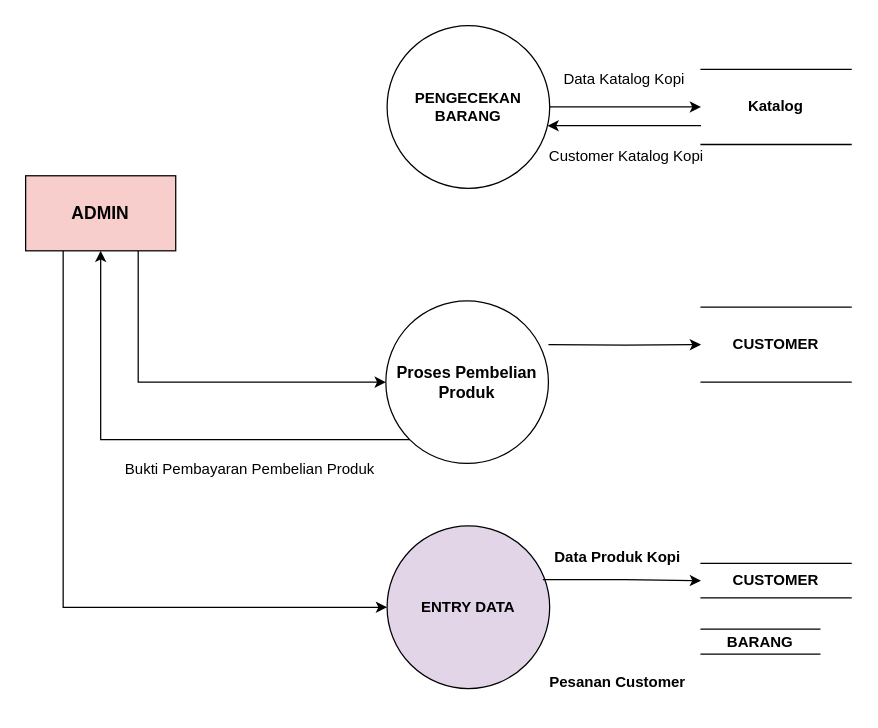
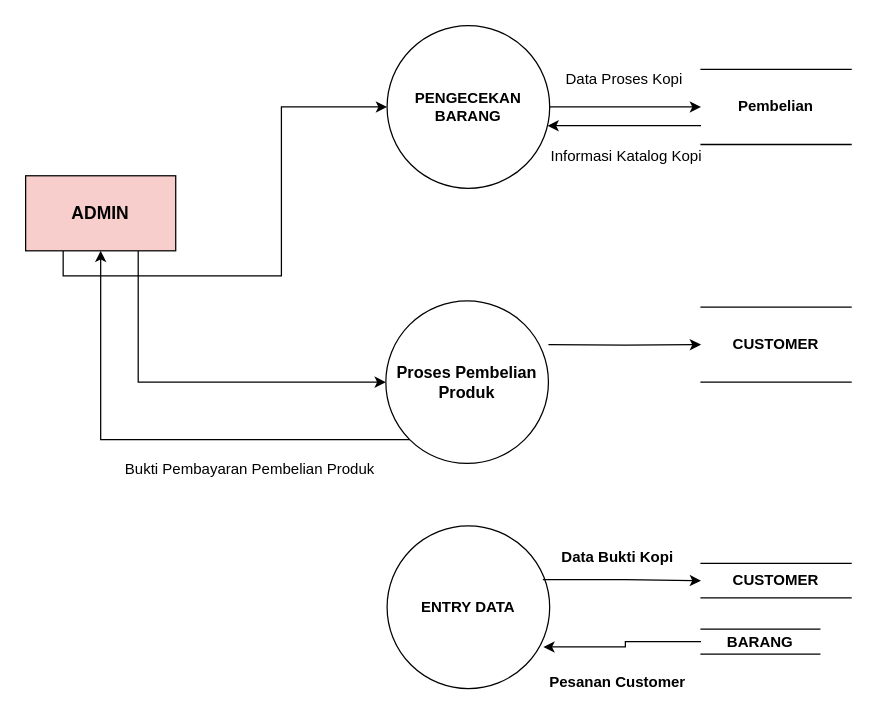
  <mxCell id="0" />
  <mxCell id="1" parent="0" />
  <mxCell id="2" style="edgeStyle=orthogonalEdgeStyle;rounded=0;orthogonalLoop=1;jettySize=auto;html=1;entryX=0;entryY=0.5;entryDx=0;entryDy=0;fillColor=#FFFFFF;" parent="1" source="3" target="12" edge="1"><mxGeometry relative="1" as="geometry" /></mxCell>
  <mxCell id="3" value="&lt;b data-sider-select-id=&quot;eaeda0c9-b2ee-43b7-84c3-138fd445ddf2&quot;&gt;&lt;font data-sider-select-id=&quot;abebd53f-fe1f-453d-8b6f-fbeaec0f2434&quot; style=&quot;font-size: 12px;&quot;&gt;PENGECEKAN BARANG&lt;/font&gt;&lt;/b&gt;" style="ellipse;whiteSpace=wrap;html=1;aspect=fixed;" parent="1" vertex="1"><mxGeometry x="309" y="20" width="130" height="130" as="geometry" /></mxCell>
  <mxCell id="4" style="edgeStyle=orthogonalEdgeStyle;rounded=0;orthogonalLoop=1;jettySize=auto;html=1;exitX=0.75;exitY=1;exitDx=0;exitDy=0;entryX=0;entryY=0.5;entryDx=0;entryDy=0;fillColor=#FFFFFF;" parent="1" source="6" target="9" edge="1"><mxGeometry relative="1" as="geometry"><Array as="points"><mxPoint x="110" y="305" /></Array></mxGeometry></mxCell>
- <mxCell id="5" style="edgeStyle=orthogonalEdgeStyle;rounded=0;orthogonalLoop=1;jettySize=auto;html=1;exitX=0.25;exitY=1;exitDx=0;exitDy=0;entryX=0;entryY=0.5;entryDx=0;entryDy=0;fillColor=#FFFFFF;" parent="1" source="6" target="10" edge="1"><mxGeometry relative="1" as="geometry" /></mxCell>
+ <mxCell id="5" style="edgeStyle=orthogonalEdgeStyle;rounded=0;orthogonalLoop=1;jettySize=auto;html=1;exitX=0.25;exitY=1;exitDx=0;exitDy=0;fillColor=#FFFFFF;" parent="1" source="6" target="3" edge="1"><mxGeometry relative="1" as="geometry" /></mxCell>
  <mxCell id="6" value="&lt;font style=&quot;font-size: 14px;&quot; data-sider-select-id=&quot;3a12a99d-9534-4ffb-b600-c2a6ed06a6dd&quot;&gt;ADMIN&lt;/font&gt;" style="rounded=0;whiteSpace=wrap;html=1;fontStyle=1;fillColor=#f8cecc;" parent="1" vertex="1"><mxGeometry x="20" y="140" width="120" height="60" as="geometry" /></mxCell>
  <mxCell id="7" style="edgeStyle=orthogonalEdgeStyle;rounded=0;orthogonalLoop=1;jettySize=auto;html=1;exitX=0;exitY=1;exitDx=0;exitDy=0;entryX=0.5;entryY=1;entryDx=0;entryDy=0;fillColor=#FFFFFF;" parent="1" source="9" target="6" edge="1"><mxGeometry relative="1" as="geometry" /></mxCell>
  <mxCell id="8" style="edgeStyle=orthogonalEdgeStyle;rounded=0;orthogonalLoop=1;jettySize=auto;html=1;exitX=1;exitY=0.5;exitDx=0;exitDy=0;fillColor=#FFFFFF;" parent="1" target="13" edge="1"><mxGeometry relative="1" as="geometry"><mxPoint x="438" y="275" as="sourcePoint" /></mxGeometry></mxCell>
  <mxCell id="9" value="&lt;b data-sider-select-id=&quot;486d82c7-722a-4921-b3d1-7e6e66d072e2&quot;&gt;&lt;font data-sider-select-id=&quot;7f97dba3-7a89-47c7-9712-6989595a2920&quot; style=&quot;font-size: 13px;&quot;&gt;Proses Pembelian Produk&lt;/font&gt;&lt;/b&gt;" style="ellipse;whiteSpace=wrap;html=1;aspect=fixed;" parent="1" vertex="1"><mxGeometry x="308" y="240" width="130" height="130" as="geometry" /></mxCell>
- <mxCell id="10" value="&lt;b data-sider-select-id=&quot;8273c6b2-46c0-4658-bf5c-175fc9995048&quot;&gt;ENTRY DATA&lt;/b&gt;" style="ellipse;whiteSpace=wrap;html=1;aspect=fixed;fillColor=#e1d5e7;" parent="1" vertex="1"><mxGeometry x="309" y="420" width="130" height="130" as="geometry" /></mxCell>
+ <mxCell id="10" value="&lt;b data-sider-select-id=&quot;8273c6b2-46c0-4658-bf5c-175fc9995048&quot;&gt;ENTRY DATA&lt;/b&gt;" style="ellipse;whiteSpace=wrap;html=1;aspect=fixed;" parent="1" vertex="1"><mxGeometry x="309" y="420" width="130" height="130" as="geometry" /></mxCell>
  <mxCell id="11" style="edgeStyle=orthogonalEdgeStyle;rounded=0;orthogonalLoop=1;jettySize=auto;html=1;exitX=0;exitY=0.75;exitDx=0;exitDy=0;fillColor=#FFFFFF;" parent="1" source="12" target="3" edge="1"><mxGeometry relative="1" as="geometry"><Array as="points"><mxPoint x="470" y="100" /><mxPoint x="470" y="100" /></Array></mxGeometry></mxCell>
- <mxCell id="12" value="&lt;b data-sider-select-id=&quot;41422c6b-612e-47e2-8d53-28b3b59945a3&quot;&gt;Katalog&lt;/b&gt;" style="shape=partialRectangle;whiteSpace=wrap;html=1;left=0;right=0;fillColor=none;" parent="1" vertex="1"><mxGeometry x="560" y="55" width="120" height="60" as="geometry" /></mxCell>
+ <mxCell id="12" value="&lt;b data-sider-select-id=&quot;41422c6b-612e-47e2-8d53-28b3b59945a3&quot;&gt;Pembelian&lt;/b&gt;" style="shape=partialRectangle;whiteSpace=wrap;html=1;left=0;right=0;fillColor=none;" parent="1" vertex="1"><mxGeometry x="560" y="55" width="120" height="60" as="geometry" /></mxCell>
  <mxCell id="13" value="&lt;b data-sider-select-id=&quot;4e173fbb-a845-4a64-a8b3-1abf89744ea5&quot;&gt;CUSTOMER&lt;/b&gt;" style="shape=partialRectangle;whiteSpace=wrap;html=1;left=0;right=0;fillColor=none;" parent="1" vertex="1"><mxGeometry x="560" y="245" width="120" height="60" as="geometry" /></mxCell>
  <mxCell id="14" value="&lt;b data-sider-select-id=&quot;2d8d7efa-e6fc-4ecc-a3c1-e50d92282de8&quot;&gt;BARANG&lt;/b&gt;" style="shape=partialRectangle;whiteSpace=wrap;html=1;left=0;right=0;fillColor=none;" parent="1" vertex="1"><mxGeometry x="560" y="502.5" width="95" height="20" as="geometry" /></mxCell>
  <mxCell id="15" value="&lt;b data-sider-select-id=&quot;b8f0b467-4faa-4471-b8a3-b7bb0cefc4b8&quot;&gt;CUSTOMER&lt;/b&gt;" style="shape=partialRectangle;whiteSpace=wrap;html=1;left=0;right=0;fillColor=none;" parent="1" vertex="1"><mxGeometry x="560" y="450" width="120" height="27.5" as="geometry" /></mxCell>
  <mxCell id="16" style="edgeStyle=orthogonalEdgeStyle;rounded=0;orthogonalLoop=1;jettySize=auto;html=1;exitX=0.958;exitY=0.33;exitDx=0;exitDy=0;exitPerimeter=0;fillColor=#FFFFFF;" parent="1" source="10" target="15" edge="1"><mxGeometry relative="1" as="geometry" /></mxCell>
- <mxCell id="18" value="Data Katalog Kopi&amp;nbsp;" style="text;html=1;align=center;verticalAlign=middle;resizable=0;points=[];autosize=1;strokeColor=none;fillColor=none;" parent="1" vertex="1"><mxGeometry x="440" y="48" width="120" height="30" as="geometry" /></mxCell>
- <mxCell id="19" value="Customer Katalog Kopi" style="text;html=1;align=center;verticalAlign=middle;resizable=0;points=[];autosize=1;strokeColor=none;fillColor=none;" parent="1" vertex="1"><mxGeometry x="430" y="110" width="140" height="30" as="geometry" /></mxCell>
+ <mxCell id="17" style="edgeStyle=orthogonalEdgeStyle;rounded=0;orthogonalLoop=1;jettySize=auto;html=1;exitX=0;exitY=0.5;exitDx=0;exitDy=0;entryX=0.961;entryY=0.744;entryDx=0;entryDy=0;entryPerimeter=0;fillColor=#FFFFFF;" parent="1" source="14" target="10" edge="1"><mxGeometry relative="1" as="geometry" /></mxCell>
+ <mxCell id="18" value="Data Proses Kopi&amp;nbsp;" style="text;html=1;align=center;verticalAlign=middle;resizable=0;points=[];autosize=1;strokeColor=none;fillColor=none;" parent="1" vertex="1"><mxGeometry x="440" y="48" width="120" height="30" as="geometry" /></mxCell>
+ <mxCell id="19" value="Informasi Katalog Kopi" style="text;html=1;align=center;verticalAlign=middle;resizable=0;points=[];autosize=1;strokeColor=none;fillColor=none;" parent="1" vertex="1"><mxGeometry x="430" y="110" width="140" height="30" as="geometry" /></mxCell>
  <mxCell id="20" value="Bukti Pembayaran Pembelian Produk" style="text;html=1;align=center;verticalAlign=middle;resizable=0;points=[];autosize=1;strokeColor=none;fillColor=none;" parent="1" vertex="1"><mxGeometry x="89" y="360" width="220" height="30" as="geometry" /></mxCell>
- <mxCell id="21" value="&lt;b&gt;Data Produk Kopi&lt;/b&gt;" style="text;html=1;align=center;verticalAlign=middle;resizable=0;points=[];autosize=1;strokeColor=none;fillColor=none;" parent="1" vertex="1"><mxGeometry x="433" y="430" width="120" height="30" as="geometry" /></mxCell>
+ <mxCell id="21" value="&lt;b&gt;Data Bukti Kopi&lt;/b&gt;" style="text;html=1;align=center;verticalAlign=middle;resizable=0;points=[];autosize=1;strokeColor=none;fillColor=none;" parent="1" vertex="1"><mxGeometry x="433" y="430" width="120" height="30" as="geometry" /></mxCell>
  <mxCell id="22" value="&lt;b&gt;Pesanan Customer&lt;/b&gt;" style="text;html=1;align=center;verticalAlign=middle;resizable=0;points=[];autosize=1;strokeColor=none;fillColor=none;" parent="1" vertex="1"><mxGeometry x="428" y="530" width="130" height="30" as="geometry" /></mxCell>
